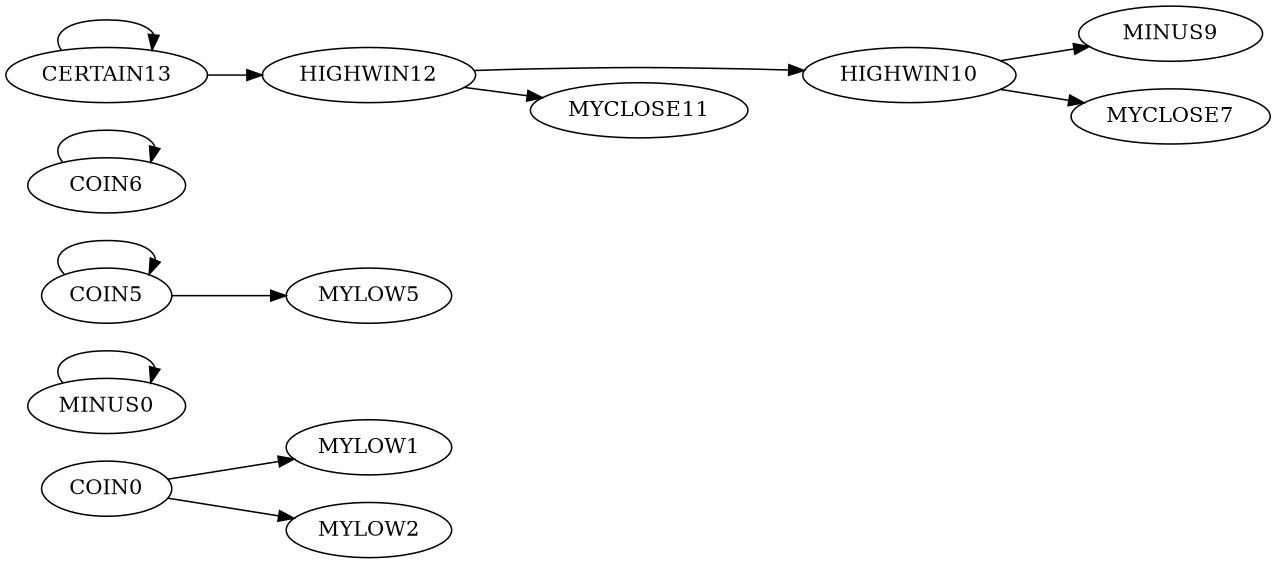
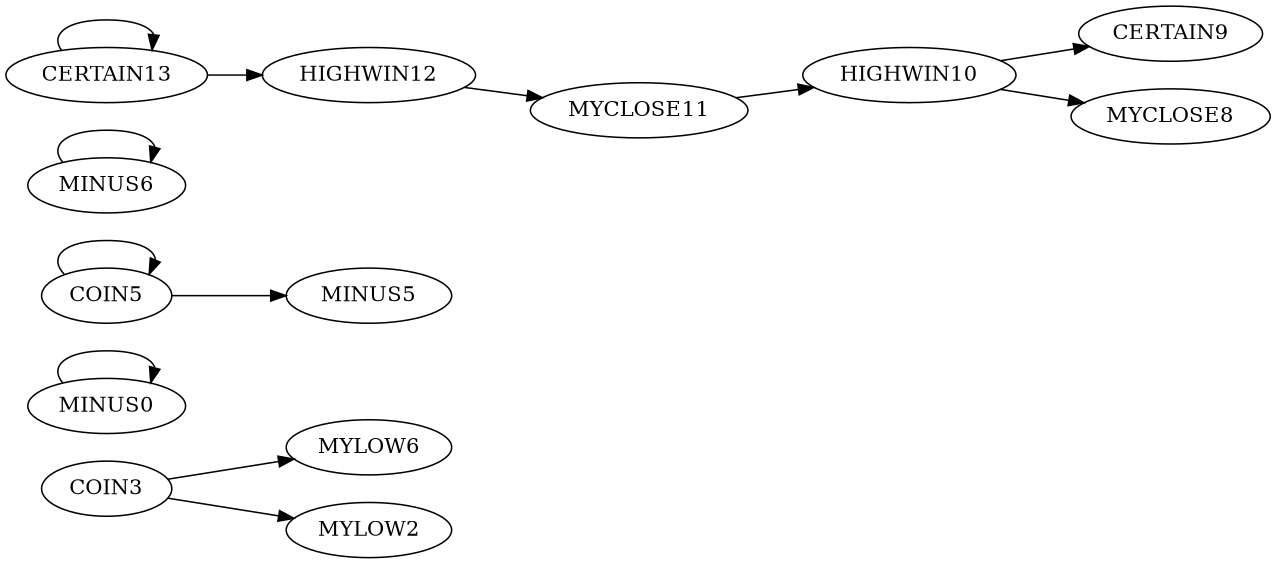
  digraph {
    rankdir=LR
-   COIN0
-   MYLOW1
+   COIN0 [label=COIN3]
+   MYLOW1 [label=MYLOW6]
    MYLOW2
    n4 [label=MINUS0]
    n5 [label=COIN5]
-   MYLOW5
-   MINUS6 [label=COIN6]
+   MYLOW5 [label=MINUS5]
+   MINUS6
    HIGHWIN10
-   MINUS9
-   MYCLOSE8 [label=MYCLOSE7]
+   MINUS9 [label=CERTAIN9]
+   MYCLOSE8
    HIGHWIN12
    MYCLOSE11
    CERTAIN13
    COIN0 -> MYLOW1
    COIN0 -> MYLOW2
    n4 -> n4
    n5 -> n5
    n5 -> MYLOW5
    MINUS6 -> MINUS6
    HIGHWIN10 -> MINUS9
    HIGHWIN10 -> MYCLOSE8
-   HIGHWIN12 -> HIGHWIN10
+   MYCLOSE11 -> HIGHWIN10
    HIGHWIN12 -> MYCLOSE11
    CERTAIN13 -> HIGHWIN12
    CERTAIN13 -> CERTAIN13
  }
